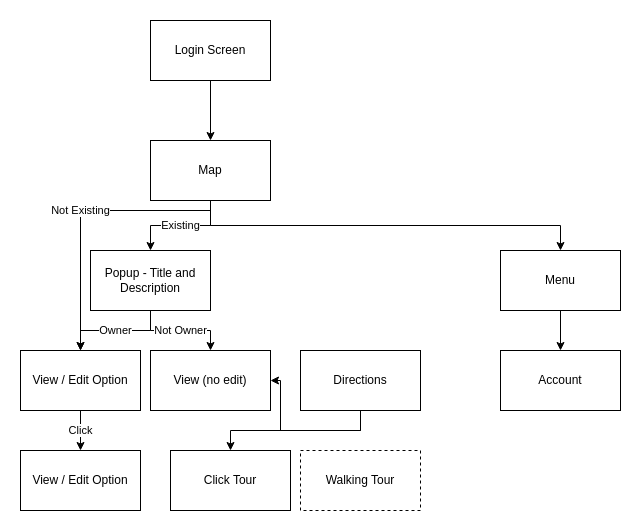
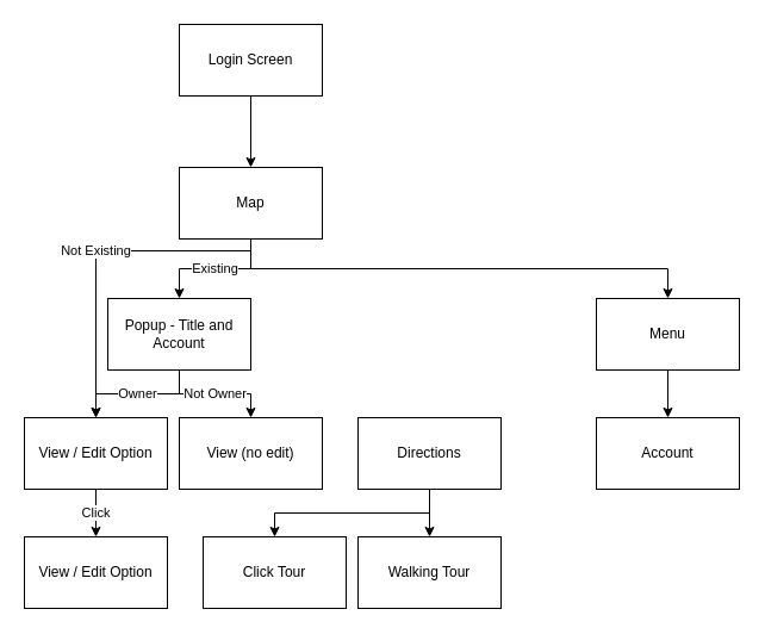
  <mxCell id="0" />
  <mxCell id="1" parent="0" />
  <mxCell id="2" style="edgeStyle=orthogonalEdgeStyle;rounded=0;orthogonalLoop=1;jettySize=auto;html=1;exitX=0.5;exitY=1;exitDx=0;exitDy=0;" edge="1" parent="1" source="3" target="7"><mxGeometry relative="1" as="geometry" /></mxCell>
  <mxCell id="3" value="Login Screen" style="rounded=0;whiteSpace=wrap;html=1;" vertex="1" parent="1"><mxGeometry x="150" y="20" width="120" height="60" as="geometry" /></mxCell>
  <mxCell id="4" value="Existing" style="edgeStyle=orthogonalEdgeStyle;rounded=0;orthogonalLoop=1;jettySize=auto;html=1;exitX=0.5;exitY=1;exitDx=0;exitDy=0;entryX=0.5;entryY=0;entryDx=0;entryDy=0;" edge="1" parent="1" source="7" target="10"><mxGeometry relative="1" as="geometry" /></mxCell>
  <mxCell id="5" value="Not Existing" style="edgeStyle=orthogonalEdgeStyle;rounded=0;orthogonalLoop=1;jettySize=auto;html=1;exitX=0.5;exitY=1;exitDx=0;exitDy=0;entryX=0.5;entryY=0;entryDx=0;entryDy=0;" edge="1" parent="1" source="7" target="13"><mxGeometry relative="1" as="geometry"><Array as="points"><mxPoint x="210" y="210" /><mxPoint x="80" y="210" /></Array></mxGeometry></mxCell>
  <mxCell id="6" style="edgeStyle=orthogonalEdgeStyle;rounded=0;orthogonalLoop=1;jettySize=auto;html=1;exitX=0.5;exitY=1;exitDx=0;exitDy=0;entryX=0.5;entryY=0;entryDx=0;entryDy=0;" edge="1" parent="1" source="7" target="16"><mxGeometry relative="1" as="geometry" /></mxCell>
  <mxCell id="7" value="Map" style="rounded=0;whiteSpace=wrap;html=1;" vertex="1" parent="1"><mxGeometry x="150" y="140" width="120" height="60" as="geometry" /></mxCell>
  <mxCell id="8" value="Owner" style="edgeStyle=orthogonalEdgeStyle;rounded=0;orthogonalLoop=1;jettySize=auto;html=1;exitX=0.5;exitY=1;exitDx=0;exitDy=0;entryX=0.5;entryY=0;entryDx=0;entryDy=0;" edge="1" parent="1" source="10" target="13"><mxGeometry relative="1" as="geometry" /></mxCell>
  <mxCell id="9" value="Not Owner" style="edgeStyle=orthogonalEdgeStyle;rounded=0;orthogonalLoop=1;jettySize=auto;html=1;exitX=0.5;exitY=1;exitDx=0;exitDy=0;" edge="1" parent="1" source="10" target="11"><mxGeometry relative="1" as="geometry" /></mxCell>
- <mxCell id="10" value="Popup - Title and Description" style="rounded=0;whiteSpace=wrap;html=1;" vertex="1" parent="1"><mxGeometry x="90" y="250" width="120" height="60" as="geometry" /></mxCell>
+ <mxCell id="10" value="Popup - Title and Account" style="rounded=0;whiteSpace=wrap;html=1;" vertex="1" parent="1"><mxGeometry x="90" y="250" width="120" height="60" as="geometry" /></mxCell>
  <mxCell id="11" value="View (no edit)" style="rounded=0;whiteSpace=wrap;html=1;" vertex="1" parent="1"><mxGeometry x="150" y="350" width="120" height="60" as="geometry" /></mxCell>
  <mxCell id="12" value="Click" style="edgeStyle=orthogonalEdgeStyle;rounded=0;orthogonalLoop=1;jettySize=auto;html=1;exitX=0.5;exitY=1;exitDx=0;exitDy=0;" edge="1" parent="1" source="13" target="14"><mxGeometry relative="1" as="geometry" /></mxCell>
  <mxCell id="13" value="View / Edit Option" style="rounded=0;whiteSpace=wrap;html=1;" vertex="1" parent="1"><mxGeometry x="20" y="350" width="120" height="60" as="geometry" /></mxCell>
  <mxCell id="14" value="View / Edit Option" style="rounded=0;whiteSpace=wrap;html=1;" vertex="1" parent="1"><mxGeometry x="20" y="450" width="120" height="60" as="geometry" /></mxCell>
  <mxCell id="15" style="edgeStyle=orthogonalEdgeStyle;rounded=0;orthogonalLoop=1;jettySize=auto;html=1;exitX=0.5;exitY=1;exitDx=0;exitDy=0;entryX=0.5;entryY=0;entryDx=0;entryDy=0;" edge="1" parent="1" source="16" target="17"><mxGeometry relative="1" as="geometry" /></mxCell>
  <mxCell id="16" value="Menu" style="rounded=0;whiteSpace=wrap;html=1;" vertex="1" parent="1"><mxGeometry x="500" y="250" width="120" height="60" as="geometry" /></mxCell>
  <mxCell id="17" value="Account" style="rounded=0;whiteSpace=wrap;html=1;" vertex="1" parent="1"><mxGeometry x="500" y="350" width="120" height="60" as="geometry" /></mxCell>
- <mxCell id="18" style="edgeStyle=orthogonalEdgeStyle;rounded=0;orthogonalLoop=1;jettySize=auto;html=1;exitX=0.5;exitY=1;exitDx=0;exitDy=0;" edge="1" parent="1" source="20" target="11"><mxGeometry relative="1" as="geometry" /></mxCell>
+ <mxCell id="18" style="edgeStyle=orthogonalEdgeStyle;rounded=0;orthogonalLoop=1;jettySize=auto;html=1;exitX=0.5;exitY=1;exitDx=0;exitDy=0;entryX=0.5;entryY=0;entryDx=0;entryDy=0;" edge="1" parent="1" source="20" target="21"><mxGeometry relative="1" as="geometry" /></mxCell>
  <mxCell id="19" style="edgeStyle=orthogonalEdgeStyle;rounded=0;orthogonalLoop=1;jettySize=auto;html=1;exitX=0.5;exitY=1;exitDx=0;exitDy=0;entryX=0.5;entryY=0;entryDx=0;entryDy=0;" edge="1" parent="1" source="20" target="22"><mxGeometry relative="1" as="geometry" /></mxCell>
  <mxCell id="20" value="Directions" style="rounded=0;whiteSpace=wrap;html=1;" vertex="1" parent="1"><mxGeometry x="300" y="350" width="120" height="60" as="geometry" /></mxCell>
- <mxCell id="21" value="Walking Tour" style="rounded=0;whiteSpace=wrap;html=1;dashed=1;" vertex="1" parent="1"><mxGeometry x="300" y="450" width="120" height="60" as="geometry" /></mxCell>
+ <mxCell id="21" value="Walking Tour" style="rounded=0;whiteSpace=wrap;html=1;" vertex="1" parent="1"><mxGeometry x="300" y="450" width="120" height="60" as="geometry" /></mxCell>
  <mxCell id="22" value="Click Tour" style="rounded=0;whiteSpace=wrap;html=1;" vertex="1" parent="1"><mxGeometry x="170" y="450" width="120" height="60" as="geometry" /></mxCell>
